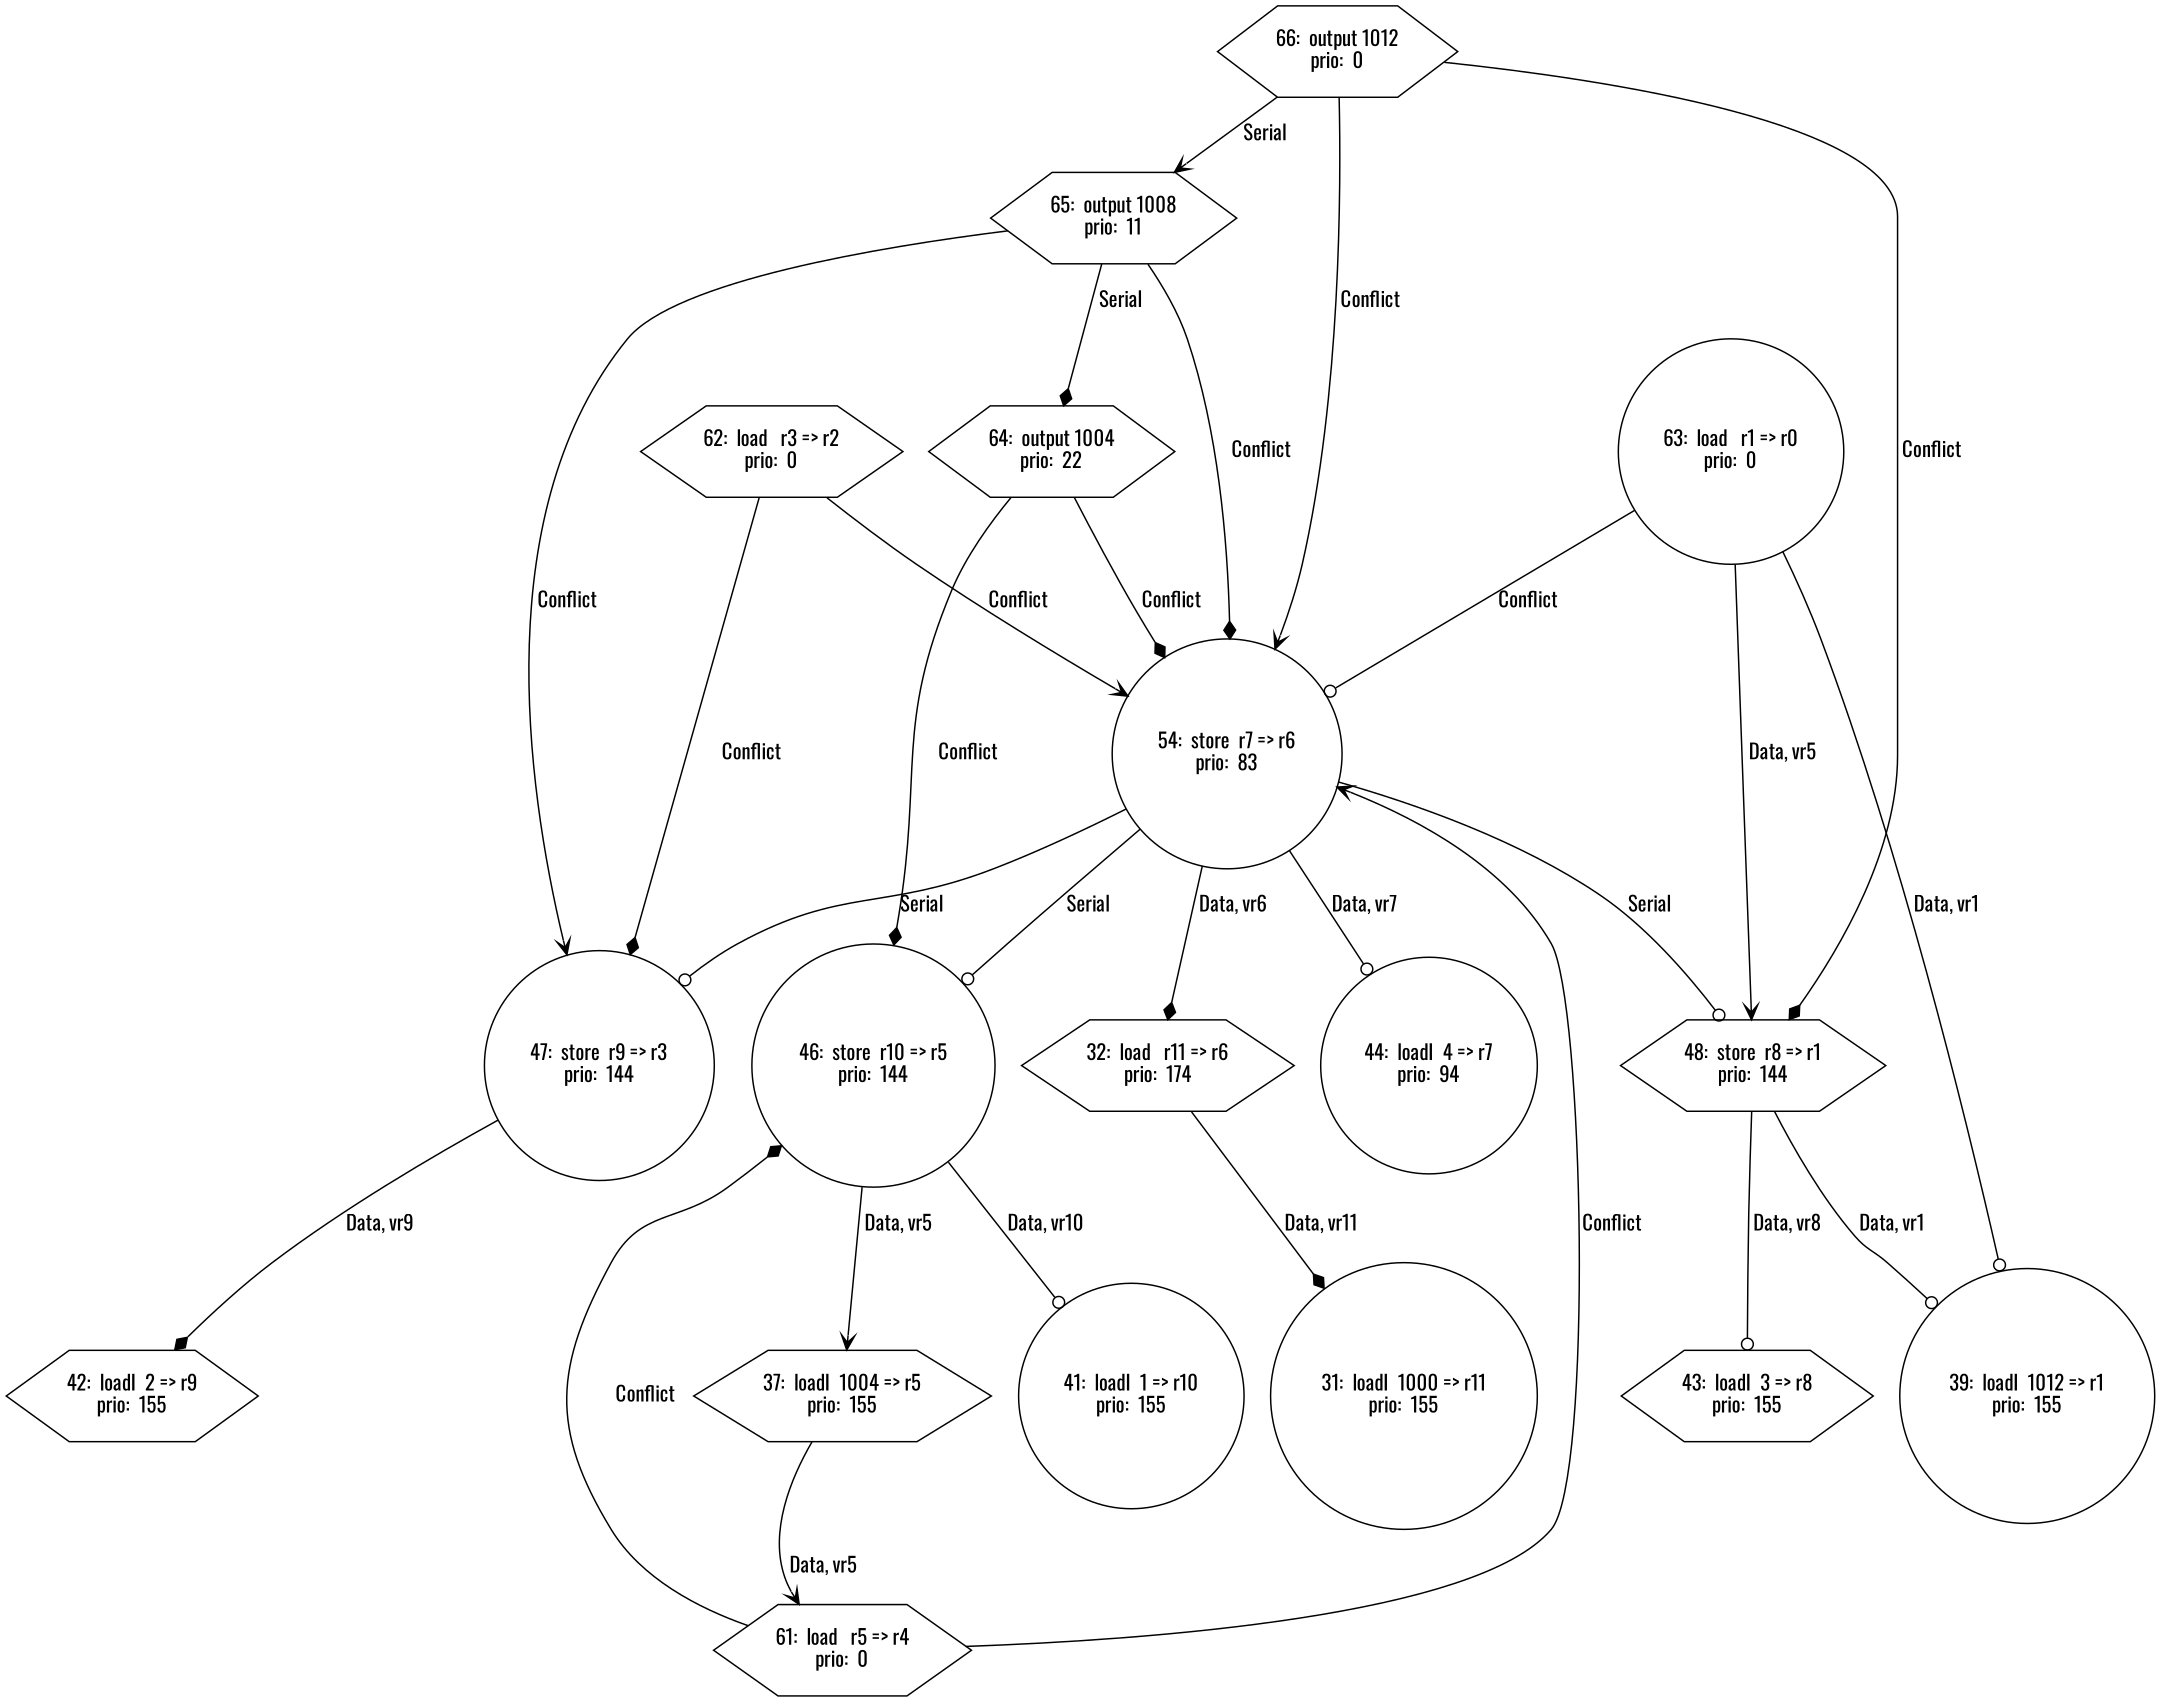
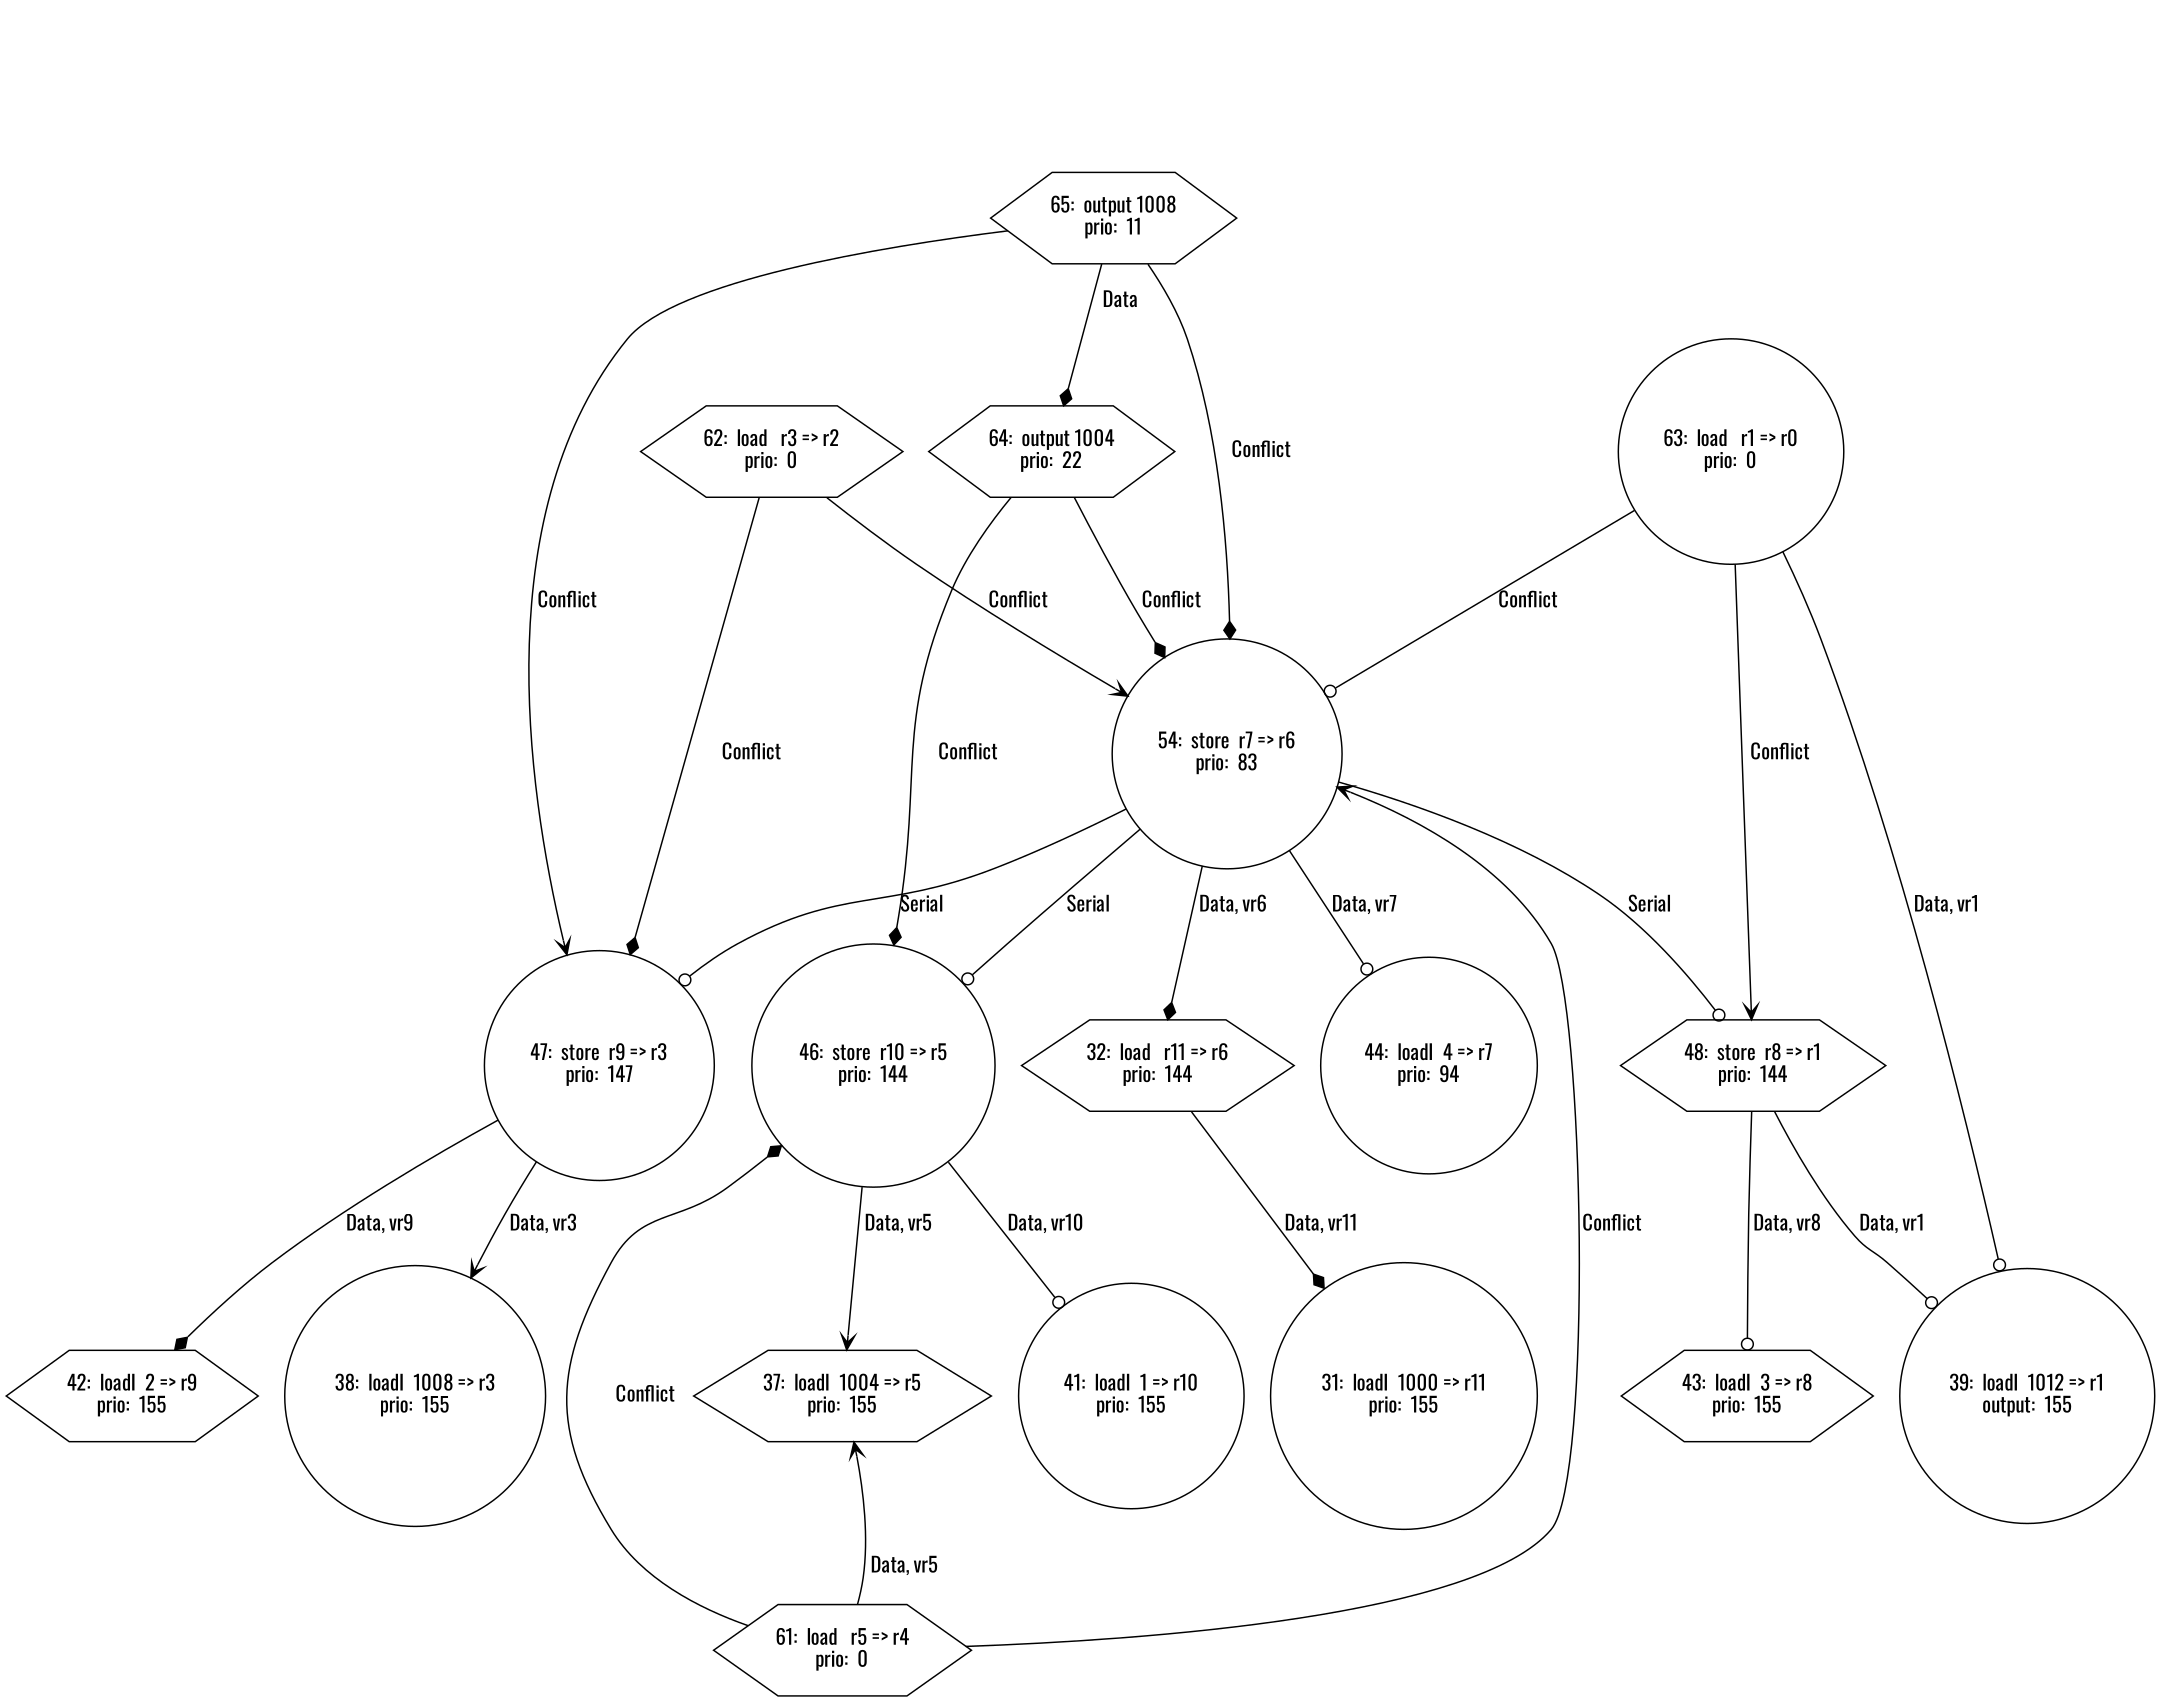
  digraph {
    fontname=Oswald
    node [fontname=Oswald shape=hexagon]
    edge [arrowhead=diamond fontname=Oswald]
    n1 [label="31:  loadI  1000 => r11\nprio:  155" shape=circle]
-   n2 [label="32:  load   r11 => r6\nprio:  174"]
+   n2 [label="32:  load   r11 => r6\nprio:  144"]
    n3 [label="37:  loadI  1004 => r5\nprio:  155"]
-   n5 [label="39:  loadI  1012 => r1\nprio:  155" shape=circle]
+   n4 [label="38:  loadI  1008 => r3\nprio:  155" shape=circle]
+   n5 [label="39:  loadI  1012 => r1\noutput:  155" shape=circle]
    n6 [label="41:  loadI  1 => r10\nprio:  155" shape=circle]
    n7 [label="42:  loadI  2 => r9\nprio:  155"]
    n8 [label="43:  loadI  3 => r8\nprio:  155"]
    n9 [label="44:  loadI  4 => r7\nprio:  94" shape=circle]
    n10 [label="46:  store  r10 => r5\nprio:  144" shape=circle]
-   n11 [label="47:  store  r9 => r3\nprio:  144" shape=circle]
+   n11 [label="47:  store  r9 => r3\nprio:  147" shape=circle]
    n12 [label="48:  store  r8 => r1\nprio:  144"]
    n13 [label="54:  store  r7 => r6\nprio:  83" shape=circle]
    n14 [label="61:  load   r5 => r4\nprio:  0"]
    n15 [label="62:  load   r3 => r2\nprio:  0"]
    n16 [label="63:  load   r1 => r0\nprio:  0" shape=circle]
    n17 [label="64:  output 1004\nprio:  22"]
    n18 [label="65:  output 1008\nprio:  11"]
-   n19 [label="66:  output 1012\nprio:  0"]
    n2 -> n1 [label=" Data, vr11"]
    n10 -> n3 [arrowhead=vee label=" Data, vr5"]
    n10 -> n6 [arrowhead=odot label=" Data, vr10"]
+   n11 -> n4 [arrowhead=vee label=" Data, vr3"]
    n11 -> n7 [label=" Data, vr9"]
    n12 -> n5 [arrowhead=odot label=" Data, vr1"]
    n12 -> n8 [arrowhead=odot label=" Data, vr8"]
    n13 -> n2 [label=" Data, vr6"]
    n13 -> n9 [arrowhead=odot label=" Data, vr7"]
    n13 -> n10 [arrowhead=odot label=" Serial "]
    n13 -> n11 [arrowhead=odot label=" Serial "]
    n13 -> n12 [arrowhead=odot label=" Serial "]
-   n3 -> n14 [arrowhead=vee label=" Data, vr5"]
+   n14 -> n3 [arrowhead=vee label=" Data, vr5"]
    n14 -> n10 [label=" Conflict "]
    n14 -> n13 [arrowhead=vee label=" Conflict "]
    n15 -> n11 [label=" Conflict "]
    n15 -> n13 [arrowhead=vee label=" Conflict "]
    n16 -> n5 [arrowhead=odot label=" Data, vr1"]
-   n16 -> n12 [arrowhead=vee label=" Data, vr5"]
+   n16 -> n12 [arrowhead=vee label=" Conflict "]
    n16 -> n13 [arrowhead=odot label=" Conflict "]
    n17 -> n10 [label=" Conflict "]
    n17 -> n13 [label=" Conflict "]
    n18 -> n11 [arrowhead=vee label=" Conflict "]
    n18 -> n13 [label=" Conflict "]
-   n18 -> n17 [label=" Serial "]
-   n19 -> n12 [label=" Conflict "]
-   n19 -> n13 [arrowhead=vee label=" Conflict "]
-   n19 -> n18 [arrowhead=vee label=" Serial "]
+   n18 -> n17 [label=" Data "]
  }
